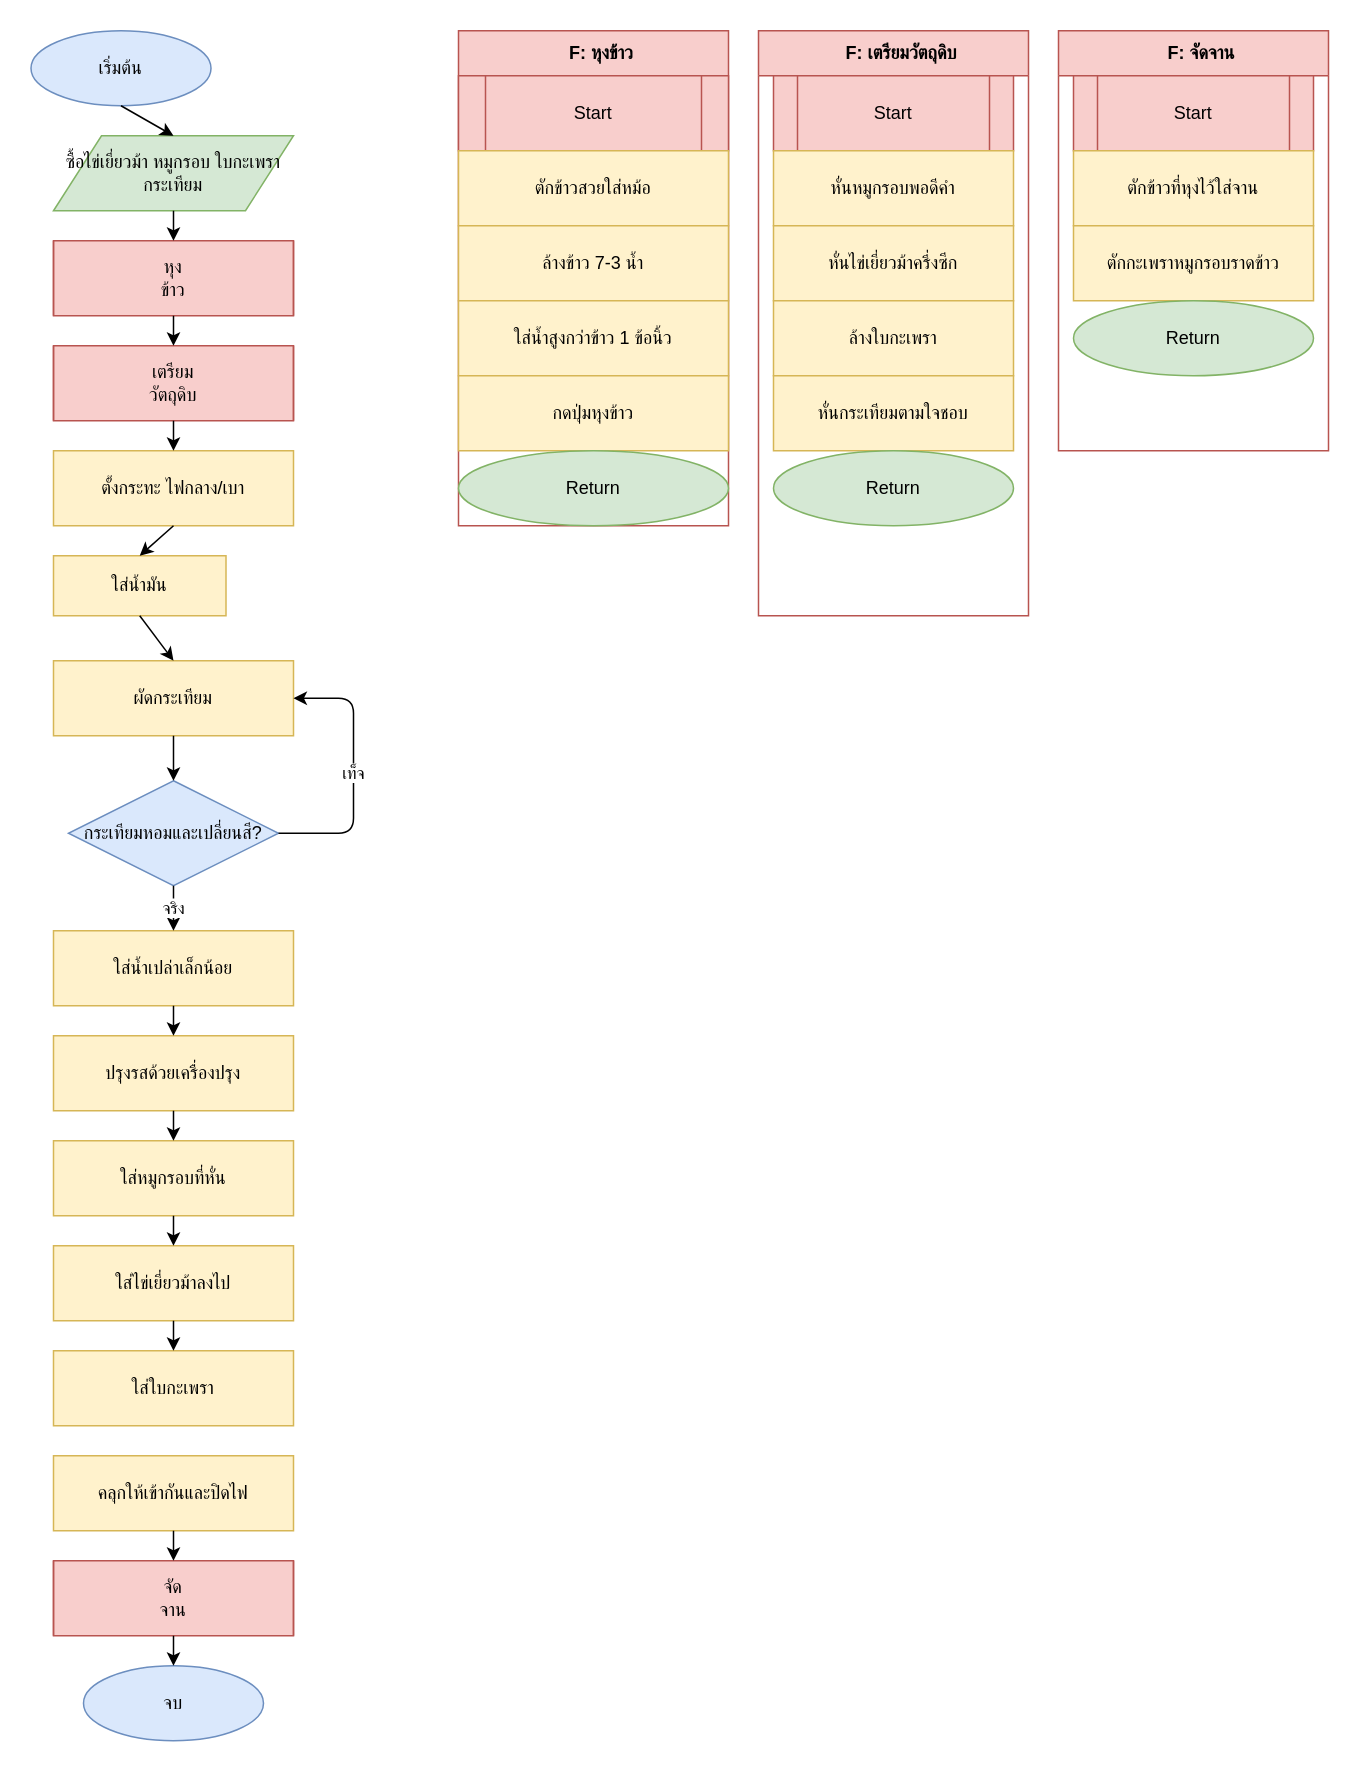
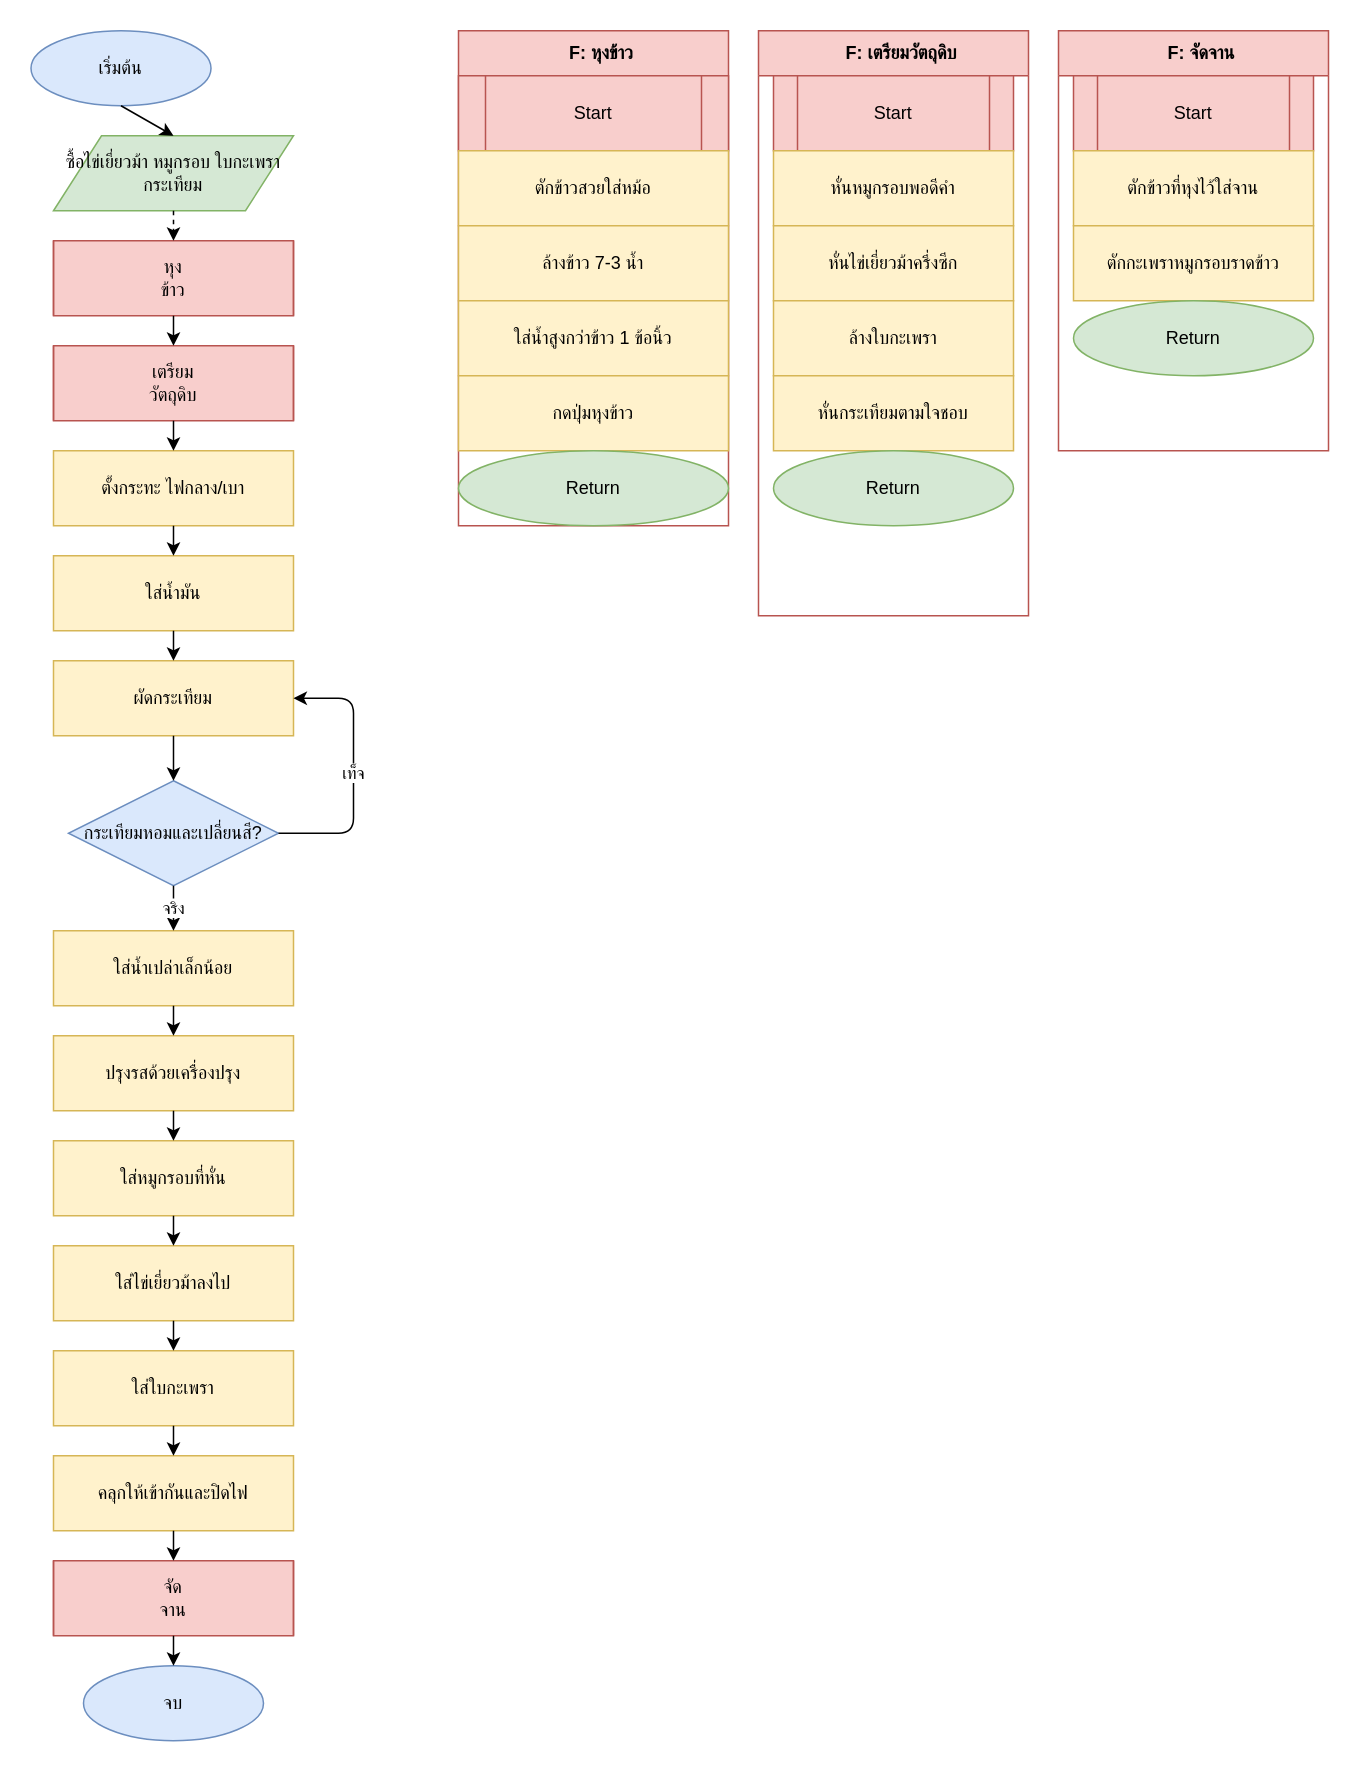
  <mxCell id="0" />
  <mxCell id="1" parent="0" />
  <mxCell id="2" value="เริ่มต้น" style="shape=ellipse;whiteSpace=wrap;html=1;fillColor=#dae8fc;strokeColor=#6c8ebf;" parent="1" vertex="1"><mxGeometry x="20" y="20" width="120" height="50" as="geometry" /></mxCell>
  <mxCell id="3" value="ซื้อไข่เยี่ยวม้า หมูกรอบ ใบกะเพรา กระเทียม" style="shape=parallelogram;perimeter=parallelogramPerimeter;whiteSpace=wrap;html=1;fillColor=#d5e8d4;strokeColor=#82b366;" parent="1" vertex="1"><mxGeometry x="35" y="90" width="160" height="50" as="geometry" /></mxCell>
  <mxCell id="4" value="หุงข้าว" style="shape=process;whiteSpace=wrap;html=1;size=10;backgroundOutline=1;fillColor=#f8cecc;strokeColor=#b85450;" parent="1" vertex="1"><mxGeometry x="35" y="160" width="160" height="50" as="geometry" /></mxCell>
  <mxCell id="5" value="เตรียมวัตถุดิบ" style="shape=process;whiteSpace=wrap;html=1;size=10;backgroundOutline=1;fillColor=#f8cecc;strokeColor=#b85450;" parent="1" vertex="1"><mxGeometry x="35" y="230" width="160" height="50" as="geometry" /></mxCell>
  <mxCell id="6" value="ตั้งกระทะ ไฟกลาง/เบา" style="shape=rectangle;whiteSpace=wrap;html=1;fillColor=#fff2cc;strokeColor=#d6b656;" parent="1" vertex="1"><mxGeometry x="35" y="300" width="160" height="50" as="geometry" /></mxCell>
- <mxCell id="7" value="ใส่น้ำมัน" style="shape=rectangle;whiteSpace=wrap;html=1;fillColor=#fff2cc;strokeColor=#d6b656;" parent="1" vertex="1"><mxGeometry x="35" y="370" width="115" height="40" as="geometry" /></mxCell>
+ <mxCell id="7" value="ใส่น้ำมัน" style="shape=rectangle;whiteSpace=wrap;html=1;fillColor=#fff2cc;strokeColor=#d6b656;" parent="1" vertex="1"><mxGeometry x="35" y="370" width="160" height="50" as="geometry" /></mxCell>
  <mxCell id="8" value="ผัดกระเทียม" style="shape=rectangle;whiteSpace=wrap;html=1;fillColor=#fff2cc;strokeColor=#d6b656;" parent="1" vertex="1"><mxGeometry x="35" y="440" width="160" height="50" as="geometry" /></mxCell>
  <mxCell id="9" value="กระเทียมหอมและเปลี่ยนสี?" style="shape=rhombus;whiteSpace=wrap;html=1;fillColor=#dae8fc;strokeColor=#6c8ebf;" parent="1" vertex="1"><mxGeometry x="45" y="520" width="140" height="70" as="geometry" /></mxCell>
  <mxCell id="10" value="ใส่น้ำเปล่าเล็กน้อย" style="shape=rectangle;whiteSpace=wrap;html=1;fillColor=#fff2cc;strokeColor=#d6b656;" parent="1" vertex="1"><mxGeometry x="35" y="620" width="160" height="50" as="geometry" /></mxCell>
  <mxCell id="11" value="ปรุงรสด้วยเครื่องปรุง" style="shape=rectangle;whiteSpace=wrap;html=1;fillColor=#fff2cc;strokeColor=#d6b656;" parent="1" vertex="1"><mxGeometry x="35" y="690" width="160" height="50" as="geometry" /></mxCell>
  <mxCell id="12" value="ใส่หมูกรอบที่หั่น" style="shape=rectangle;whiteSpace=wrap;html=1;fillColor=#fff2cc;strokeColor=#d6b656;" parent="1" vertex="1"><mxGeometry x="35" y="760" width="160" height="50" as="geometry" /></mxCell>
  <mxCell id="13" value="ใส่ไข่เยี่ยวม้าลงไป" style="shape=rectangle;whiteSpace=wrap;html=1;fillColor=#fff2cc;strokeColor=#d6b656;" parent="1" vertex="1"><mxGeometry x="35" y="830" width="160" height="50" as="geometry" /></mxCell>
  <mxCell id="14" value="ใส่ใบกะเพรา" style="shape=rectangle;whiteSpace=wrap;html=1;fillColor=#fff2cc;strokeColor=#d6b656;" parent="1" vertex="1"><mxGeometry x="35" y="900" width="160" height="50" as="geometry" /></mxCell>
  <mxCell id="15" value="คลุกให้เข้ากันและปิดไฟ" style="shape=rectangle;whiteSpace=wrap;html=1;fillColor=#fff2cc;strokeColor=#d6b656;" parent="1" vertex="1"><mxGeometry x="35" y="970" width="160" height="50" as="geometry" /></mxCell>
  <mxCell id="16" value="จัดจาน" style="shape=process;whiteSpace=wrap;html=1;size=10;backgroundOutline=1;fillColor=#f8cecc;strokeColor=#b85450;" parent="1" vertex="1"><mxGeometry x="35" y="1040" width="160" height="50" as="geometry" /></mxCell>
  <mxCell id="17" value="จบ" style="shape=ellipse;whiteSpace=wrap;html=1;fillColor=#dae8fc;strokeColor=#6c8ebf;" parent="1" vertex="1"><mxGeometry x="55" y="1110" width="120" height="50" as="geometry" /></mxCell>
  <mxCell id="18" value="" style="endArrow=classic;html=1;exitX=0.5;exitY=1;entryX=0.5;entryY=0;" parent="1" source="2" target="3" edge="1"><mxGeometry width="50" height="50" relative="1" as="geometry" /></mxCell>
- <mxCell id="19" value="" style="endArrow=classic;html=1;exitX=0.5;exitY=1;entryX=0.5;entryY=0;" parent="1" source="3" target="4" edge="1"><mxGeometry width="50" height="50" relative="1" as="geometry" /></mxCell>
+ <mxCell id="19" value="" style="endArrow=classic;html=1;exitX=0.5;exitY=1;entryX=0.5;entryY=0;dashed=1;" parent="1" source="3" target="4" edge="1"><mxGeometry width="50" height="50" relative="1" as="geometry" /></mxCell>
  <mxCell id="20" value="" style="endArrow=classic;html=1;exitX=0.5;exitY=1;entryX=0.5;entryY=0;" parent="1" source="4" target="5" edge="1"><mxGeometry width="50" height="50" relative="1" as="geometry" /></mxCell>
  <mxCell id="21" value="" style="endArrow=classic;html=1;exitX=0.5;exitY=1;entryX=0.5;entryY=0;" parent="1" source="5" target="6" edge="1"><mxGeometry width="50" height="50" relative="1" as="geometry" /></mxCell>
  <mxCell id="22" value="" style="endArrow=classic;html=1;exitX=0.5;exitY=1;entryX=0.5;entryY=0;" parent="1" source="6" target="7" edge="1"><mxGeometry width="50" height="50" relative="1" as="geometry" /></mxCell>
  <mxCell id="23" value="" style="endArrow=classic;html=1;exitX=0.5;exitY=1;entryX=0.5;entryY=0;" parent="1" source="7" target="8" edge="1"><mxGeometry width="50" height="50" relative="1" as="geometry" /></mxCell>
  <mxCell id="24" value="" style="endArrow=classic;html=1;exitX=0.5;exitY=1;entryX=0.5;entryY=0;" parent="1" source="8" target="9" edge="1"><mxGeometry width="50" height="50" relative="1" as="geometry" /></mxCell>
  <mxCell id="25" value="จริง" style="endArrow=classic;html=1;exitX=0.5;exitY=1;entryX=0.5;entryY=0;" parent="1" source="9" target="10" edge="1"><mxGeometry width="50" height="50" relative="1" as="geometry" /></mxCell>
  <mxCell id="26" value="เท็จ" style="endArrow=classic;html=1;exitX=1;exitY=0.5;" parent="1" source="9" target="8" edge="1"><mxGeometry width="50" height="50" relative="1" as="geometry"><Array as="points"><mxPoint x="235" y="555" /><mxPoint x="235" y="465" /></Array></mxGeometry></mxCell>
  <mxCell id="27" value="" style="endArrow=classic;html=1;exitX=0.5;exitY=1;entryX=0.5;entryY=0;" parent="1" source="10" target="11" edge="1"><mxGeometry width="50" height="50" relative="1" as="geometry" /></mxCell>
  <mxCell id="28" value="" style="endArrow=classic;html=1;exitX=0.5;exitY=1;entryX=0.5;entryY=0;" parent="1" source="11" target="12" edge="1"><mxGeometry width="50" height="50" relative="1" as="geometry" /></mxCell>
  <mxCell id="29" value="" style="endArrow=classic;html=1;exitX=0.5;exitY=1;entryX=0.5;entryY=0;" parent="1" source="12" target="13" edge="1"><mxGeometry width="50" height="50" relative="1" as="geometry" /></mxCell>
  <mxCell id="30" value="" style="endArrow=classic;html=1;exitX=0.5;exitY=1;entryX=0.5;entryY=0;" parent="1" source="13" target="14" edge="1"><mxGeometry width="50" height="50" relative="1" as="geometry" /></mxCell>
+ <mxCell id="31" value="" style="endArrow=classic;html=1;exitX=0.5;exitY=1;entryX=0.5;entryY=0;" parent="1" source="14" target="15" edge="1"><mxGeometry width="50" height="50" relative="1" as="geometry" /></mxCell>
  <mxCell id="32" value="" style="endArrow=classic;html=1;exitX=0.5;exitY=1;entryX=0.5;entryY=0;" parent="1" source="15" target="16" edge="1"><mxGeometry width="50" height="50" relative="1" as="geometry" /></mxCell>
  <mxCell id="33" value="" style="endArrow=classic;html=1;exitX=0.5;exitY=1;entryX=0.5;entryY=0;" parent="1" source="16" target="17" edge="1"><mxGeometry width="50" height="50" relative="1" as="geometry" /></mxCell>
  <mxCell id="34" value="F: หุงข้าว" style="swimlane;startSize=30;html=1;fontStyle=1;fillColor=#f8cecc;strokeColor=#b85450;childLayout=stackLayout;horizontalStack=0;resizeParent=1;resizeParentMax=0;resizeLast=0;collapsible=1;container=1;allowOverlap=1;align=center;horizontalGap=10;spacingLeft=10;fontSize=12;" parent="1" vertex="1"><mxGeometry x="305" y="20" width="180" height="330" as="geometry" /></mxCell>
  <mxCell id="35" value="Start" style="shape=process;whiteSpace=wrap;html=1;fillColor=#f8cecc;strokeColor=#b85450;spacingTop=4;spacingBottom=4;" parent="34" vertex="1"><mxGeometry y="30" width="180" height="50" as="geometry" /></mxCell>
  <mxCell id="36" value="ตักข้าวสวยใส่หม้อ" style="shape=rectangle;whiteSpace=wrap;html=1;fillColor=#fff2cc;strokeColor=#d6b656;spacingTop=4;spacingBottom=4;" parent="34" vertex="1"><mxGeometry y="80" width="180" height="50" as="geometry" /></mxCell>
  <mxCell id="37" value="ล้างข้าว 7-3 น้ำ" style="shape=rectangle;whiteSpace=wrap;html=1;fillColor=#fff2cc;strokeColor=#d6b656;spacingTop=4;spacingBottom=4;" parent="34" vertex="1"><mxGeometry y="130" width="180" height="50" as="geometry" /></mxCell>
  <mxCell id="38" value="ใส่น้ำสูงกว่าข้าว 1 ข้อนิ้ว" style="shape=rectangle;whiteSpace=wrap;html=1;fillColor=#fff2cc;strokeColor=#d6b656;spacingTop=4;spacingBottom=4;" parent="34" vertex="1"><mxGeometry y="180" width="180" height="50" as="geometry" /></mxCell>
  <mxCell id="39" value="กดปุ่มหุงข้าว" style="shape=rectangle;whiteSpace=wrap;html=1;fillColor=#fff2cc;strokeColor=#d6b656;spacingTop=4;spacingBottom=4;" parent="34" vertex="1"><mxGeometry y="230" width="180" height="50" as="geometry" /></mxCell>
  <mxCell id="40" value="Return" style="shape=ellipse;whiteSpace=wrap;html=1;fillColor=#d5e8d4;strokeColor=#82b366;spacingTop=4;spacingBottom=4;" parent="34" vertex="1"><mxGeometry y="280" width="180" height="50" as="geometry" /></mxCell>
  <mxCell id="41" value="" style="endArrow=classic;html=1;entryX=0.5;entryY=0;exitX=0.5;exitY=1;" parent="34" source="35" target="36" edge="1"><mxGeometry width="50" height="50" relative="1" as="geometry"><mxPoint x="80" y="130" as="sourcePoint" /><mxPoint x="80" y="150" as="targetPoint" /></mxGeometry></mxCell>
  <mxCell id="42" value="" style="endArrow=classic;html=1;entryX=0.5;entryY=0;exitX=0.5;exitY=1;" parent="34" source="36" target="37" edge="1"><mxGeometry width="50" height="50" relative="1" as="geometry" /></mxCell>
  <mxCell id="43" value="" style="endArrow=classic;html=1;entryX=0.5;entryY=0;exitX=0.5;exitY=1;" parent="34" source="37" target="38" edge="1"><mxGeometry width="50" height="50" relative="1" as="geometry" /></mxCell>
  <mxCell id="44" value="" style="endArrow=classic;html=1;entryX=0.5;entryY=0;exitX=0.5;exitY=1;" parent="34" source="38" target="39" edge="1"><mxGeometry width="50" height="50" relative="1" as="geometry" /></mxCell>
  <mxCell id="45" value="" style="endArrow=classic;html=1;entryX=0.5;entryY=0;exitX=0.5;exitY=1;" parent="34" source="39" target="40" edge="1"><mxGeometry width="50" height="50" relative="1" as="geometry" /></mxCell>
  <mxCell id="46" value="F: เตรียมวัตถุดิบ" style="swimlane;startSize=30;html=1;fontStyle=1;fillColor=#f8cecc;strokeColor=#b85450;childLayout=stackLayout;horizontalStack=0;resizeParent=1;resizeParentMax=0;resizeLast=0;collapsible=1;container=1;allowOverlap=1;align=center;horizontalGap=10;spacingLeft=10;fontSize=12;" parent="1" vertex="1"><mxGeometry x="505" y="20" width="180" height="390" as="geometry" /></mxCell>
  <mxCell id="47" value="Start" style="shape=process;whiteSpace=wrap;html=1;fillColor=#f8cecc;strokeColor=#b85450;spacingTop=4;spacingBottom=4;" parent="46" vertex="1"><mxGeometry x="10" y="30" width="160" height="50" as="geometry" /></mxCell>
  <mxCell id="48" value="หั่นหมูกรอบพอดีคำ" style="shape=rectangle;whiteSpace=wrap;html=1;fillColor=#fff2cc;strokeColor=#d6b656;spacingTop=4;spacingBottom=4;" parent="46" vertex="1"><mxGeometry x="10" y="80" width="160" height="50" as="geometry" /></mxCell>
  <mxCell id="49" value="หั่นไข่เยี่ยวม้าครึ่งซีก" style="shape=rectangle;whiteSpace=wrap;html=1;fillColor=#fff2cc;strokeColor=#d6b656;spacingTop=4;spacingBottom=4;" parent="46" vertex="1"><mxGeometry x="10" y="130" width="160" height="50" as="geometry" /></mxCell>
  <mxCell id="50" value="ล้างใบกะเพรา" style="shape=rectangle;whiteSpace=wrap;html=1;fillColor=#fff2cc;strokeColor=#d6b656;spacingTop=4;spacingBottom=4;" parent="46" vertex="1"><mxGeometry x="10" y="180" width="160" height="50" as="geometry" /></mxCell>
  <mxCell id="51" value="หั่นกระเทียมตามใจชอบ" style="shape=rectangle;whiteSpace=wrap;html=1;fillColor=#fff2cc;strokeColor=#d6b656;spacingTop=4;spacingBottom=4;" parent="46" vertex="1"><mxGeometry x="10" y="230" width="160" height="50" as="geometry" /></mxCell>
  <mxCell id="52" value="Return" style="shape=ellipse;whiteSpace=wrap;html=1;fillColor=#d5e8d4;strokeColor=#82b366;spacingTop=4;spacingBottom=4;" parent="46" vertex="1"><mxGeometry x="10" y="280" width="160" height="50" as="geometry" /></mxCell>
  <mxCell id="53" value="" style="endArrow=classic;html=1;entryX=0.5;entryY=0;exitX=0.5;exitY=1;" parent="46" source="47" target="48" edge="1"><mxGeometry width="50" height="50" relative="1" as="geometry" /></mxCell>
  <mxCell id="54" value="" style="endArrow=classic;html=1;entryX=0.5;entryY=0;exitX=0.5;exitY=1;" parent="46" source="48" target="49" edge="1"><mxGeometry width="50" height="50" relative="1" as="geometry" /></mxCell>
  <mxCell id="55" value="" style="endArrow=classic;html=1;entryX=0.5;entryY=0;exitX=0.5;exitY=1;" parent="46" source="49" target="50" edge="1"><mxGeometry width="50" height="50" relative="1" as="geometry" /></mxCell>
  <mxCell id="56" value="" style="endArrow=classic;html=1;entryX=0.5;entryY=0;exitX=0.5;exitY=1;" parent="46" source="50" target="51" edge="1"><mxGeometry width="50" height="50" relative="1" as="geometry" /></mxCell>
  <mxCell id="57" value="" style="endArrow=classic;html=1;entryX=0.5;entryY=0;exitX=0.5;exitY=1;" parent="46" source="51" target="52" edge="1"><mxGeometry width="50" height="50" relative="1" as="geometry" /></mxCell>
  <mxCell id="58" value="F: จัดจาน" style="swimlane;startSize=30;html=1;fontStyle=1;fillColor=#f8cecc;strokeColor=#b85450;childLayout=stackLayout;horizontalStack=0;resizeParent=1;resizeParentMax=0;resizeLast=0;collapsible=1;container=1;allowOverlap=1;align=center;horizontalGap=10;spacingLeft=10;fontSize=12;" parent="1" vertex="1"><mxGeometry x="705" y="20" width="180" height="280" as="geometry" /></mxCell>
  <mxCell id="59" value="Start" style="shape=process;whiteSpace=wrap;html=1;fillColor=#f8cecc;strokeColor=#b85450;spacingTop=4;spacingBottom=4;" parent="58" vertex="1"><mxGeometry x="10" y="30" width="160" height="50" as="geometry" /></mxCell>
  <mxCell id="60" value="ตักข้าวที่หุงไว้ใส่จาน" style="shape=rectangle;whiteSpace=wrap;html=1;fillColor=#fff2cc;strokeColor=#d6b656;spacingTop=4;spacingBottom=4;" parent="58" vertex="1"><mxGeometry x="10" y="80" width="160" height="50" as="geometry" /></mxCell>
  <mxCell id="61" value="ตักกะเพราหมูกรอบราดข้าว" style="shape=rectangle;whiteSpace=wrap;html=1;fillColor=#fff2cc;strokeColor=#d6b656;spacingTop=4;spacingBottom=4;" parent="58" vertex="1"><mxGeometry x="10" y="130" width="160" height="50" as="geometry" /></mxCell>
  <mxCell id="62" value="Return" style="shape=ellipse;whiteSpace=wrap;html=1;fillColor=#d5e8d4;strokeColor=#82b366;spacingTop=4;spacingBottom=4;" parent="58" vertex="1"><mxGeometry x="10" y="180" width="160" height="50" as="geometry" /></mxCell>
  <mxCell id="63" value="" style="endArrow=classic;html=1;entryX=0.5;entryY=0;exitX=0.5;exitY=1;" parent="58" source="59" target="60" edge="1"><mxGeometry width="50" height="50" relative="1" as="geometry" /></mxCell>
  <mxCell id="64" value="" style="endArrow=classic;html=1;entryX=0.5;entryY=0;exitX=0.5;exitY=1;" parent="58" source="60" target="61" edge="1"><mxGeometry width="50" height="50" relative="1" as="geometry" /></mxCell>
  <mxCell id="65" value="" style="endArrow=classic;html=1;entryX=0.5;entryY=0;exitX=0.5;exitY=1;" parent="58" source="61" target="62" edge="1"><mxGeometry width="50" height="50" relative="1" as="geometry" /></mxCell>
